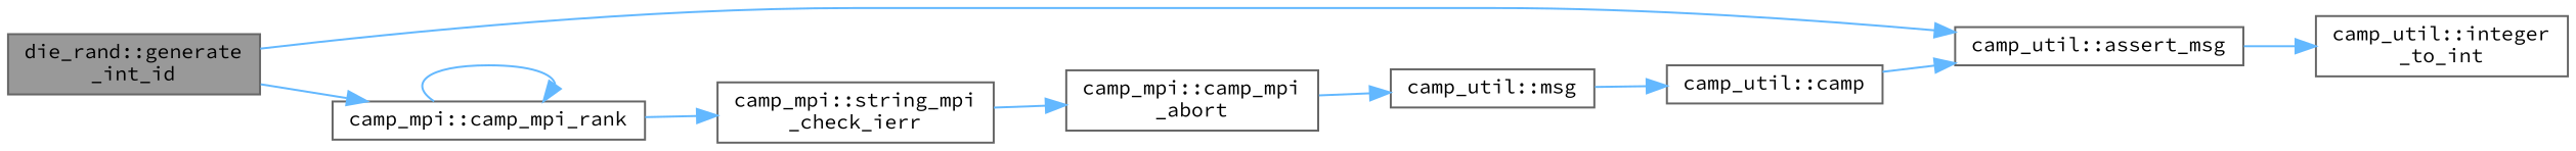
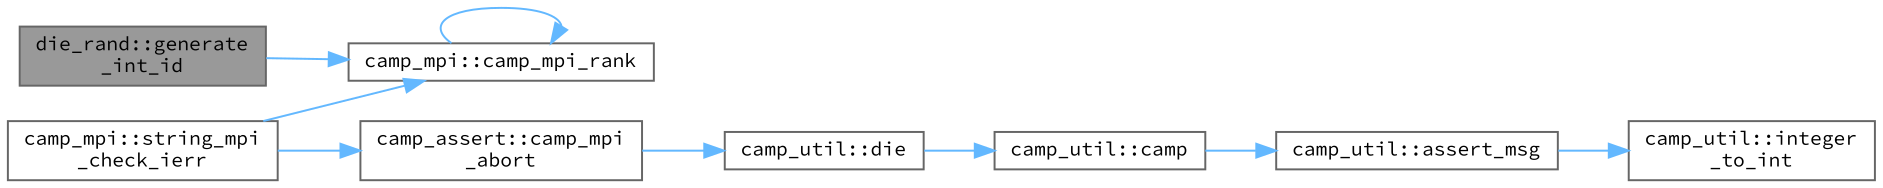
  digraph {
    fontname="Source Code Pro"
    rankdir=LR
    node [color=grey40 fillcolor=white fontname="Source Code Pro" fontsize=10 shape=box style=filled]
    edge [color=steelblue1 fontname="Source Code Pro" fontsize=10 labelfontname=Helvetica labelfontsize=10 style=solid]
    n1 [color=gray40 fillcolor=grey60 fontcolor=black height=0.2 label="die_rand::generate\l_int_id" width=0.4]
    n2 [height=0.2 label="camp_util::assert_msg" width=0.4]
    n3 [height=0.2 label="camp_mpi::camp_mpi_rank" width=0.4]
    n4 [height=0.2 label="camp_util::integer\l_to_int" width=0.4]
    n5 [height=0.2 label="camp_mpi::string_mpi\l_check_ierr" width=0.4]
-   n6 [height=0.2 label="camp_mpi::camp_mpi\l_abort" width=0.4]
-   n7 [height=0.2 label="camp_util::msg" width=0.4]
+   n6 [height=0.2 label="camp_assert::camp_mpi\l_abort" width=0.4]
+   n7 [height=0.2 label="camp_util::die" width=0.4]
    n8 [height=0.2 label="camp_util::camp" width=0.4]
-   n1 -> n2
    n1 -> n3
    n2 -> n4
    n3 -> n3
-   n3 -> n5
+   n5 -> n3
    n5 -> n6
    n6 -> n7
    n7 -> n8
    n8 -> n2
  }
